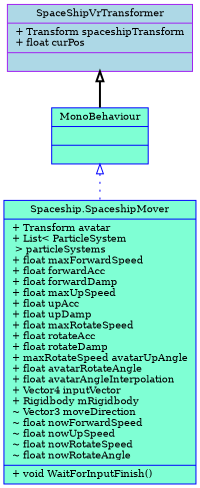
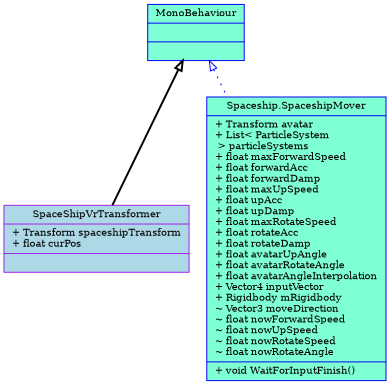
  digraph {
    fontname="DejaVu Serif"
    node [color=blue fillcolor=aquamarine fontname="DejaVu Serif" fontsize=10 shape=record style=filled]
    edge [arrowtail=onormal dir=back fontname="DejaVu Serif" fontsize=10 labelfontname=Helvetica labelfontsize=10]
    n1 [color=purple fillcolor=lightblue fontcolor=black height=0.2 label="{SpaceShipVrTransformer\n|+ Transform spaceshipTransform\l+ float curPos\l|}" width=0.4]
    n2 [height=0.2 label="{MonoBehaviour\n||}" width=0.4]
-   n3 [height=0.2 label="{Spaceship.SpaceshipMover\n|+ Transform avatar\l+ List\< ParticleSystem\l \> particleSystems\l+ float maxForwardSpeed\l+ float forwardAcc\l+ float forwardDamp\l+ float maxUpSpeed\l+ float upAcc\l+ float upDamp\l+ float maxRotateSpeed\l+ float rotateAcc\l+ float rotateDamp\l+ maxRotateSpeed avatarUpAngle\l+ float avatarRotateAngle\l+ float avatarAngleInterpolation\l+ Vector4 inputVector\l+ Rigidbody mRigidbody\l~ Vector3 moveDirection\l~ float nowForwardSpeed\l~ float nowUpSpeed\l~ float nowRotateSpeed\l~ float nowRotateAngle\l|+ void WaitForInputFinish()\l}" width=0.4]
-   n1 -> n2 [color=black style=bold]
+   n3 [height=0.2 label="{Spaceship.SpaceshipMover\n|+ Transform avatar\l+ List\< ParticleSystem\l \> particleSystems\l+ float maxForwardSpeed\l+ float forwardAcc\l+ float forwardDamp\l+ float maxUpSpeed\l+ float upAcc\l+ float upDamp\l+ float maxRotateSpeed\l+ float rotateAcc\l+ float rotateDamp\l+ float avatarUpAngle\l+ float avatarRotateAngle\l+ float avatarAngleInterpolation\l+ Vector4 inputVector\l+ Rigidbody mRigidbody\l~ Vector3 moveDirection\l~ float nowForwardSpeed\l~ float nowUpSpeed\l~ float nowRotateSpeed\l~ float nowRotateAngle\l|+ void WaitForInputFinish()\l}" width=0.4]
+   n2 -> n1 [color=black style=bold]
    n2 -> n3 [color=blue style=dotted]
  }
